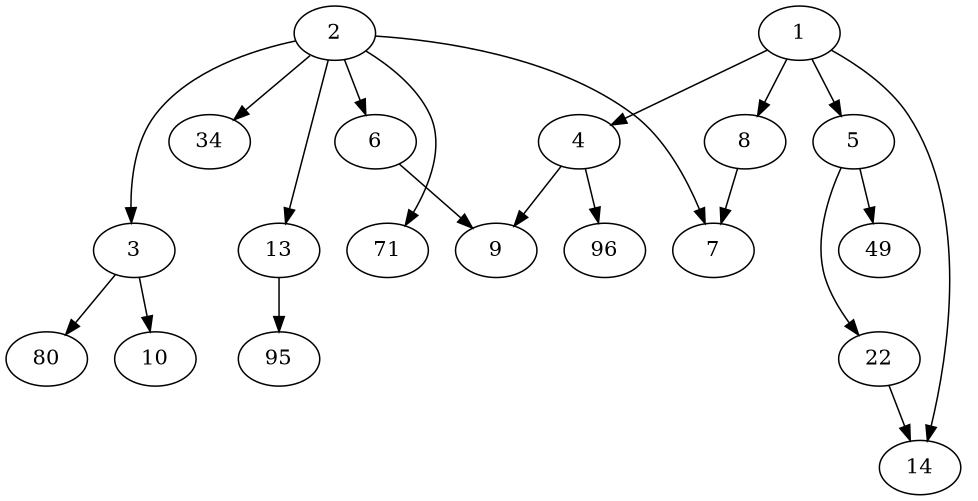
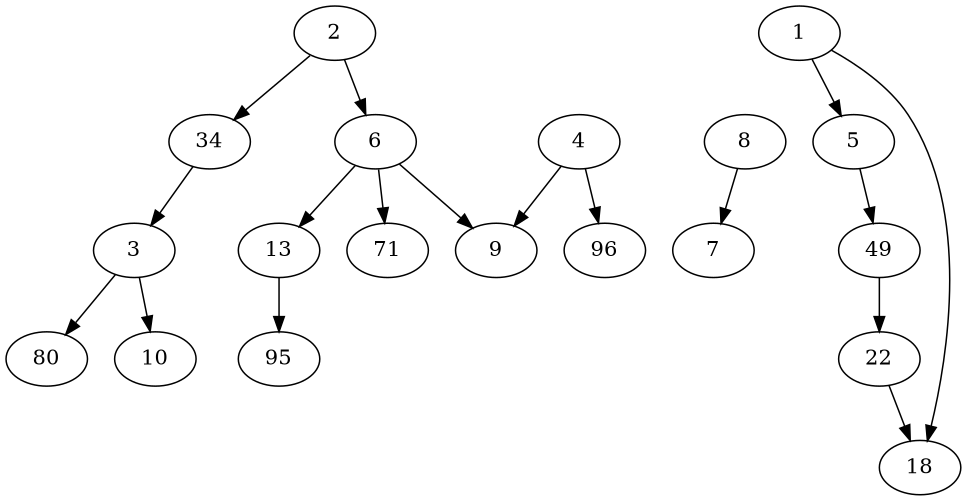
  digraph {
    1 [alpha=20.17]
    4 [alpha=35.76]
    5 [alpha=34.24]
    8 [alpha=38.48]
-   18 [alpha=35.87 label=14]
+   18 [alpha=35.87]
    9 [alpha=25.41]
    n7 [alpha=39.68 label=96]
    n8 [alpha=49.66 label=22]
    n9 [alpha=43.77 label=49]
    7 [alpha=27.02]
    2 [alpha=22.07]
    3 [alpha=23.33]
    6 [alpha=23.10]
    n14 [alpha=21.08 label=71]
    n15 [alpha=22.80 label=34]
    10 [alpha=34.20]
    n17 [alpha=45.83 label=80]
    13 [alpha=44.08]
    n19 [alpha=32.52 label=95]
-   1 -> 4
    1 -> 5
-   1 -> 8
    1 -> 18
    4 -> 9
    4 -> n7
-   5 -> n8
+   n9 -> n8
    5 -> n9
    8 -> 7
    n8 -> 18
-   2 -> 7
-   2 -> 3
+   n15 -> 3
    2 -> 6
-   2 -> n14
+   6 -> n14
    2 -> n15
    3 -> 10
    3 -> n17
    6 -> 9
-   2 -> 13
+   6 -> 13
    13 -> n19
  }
